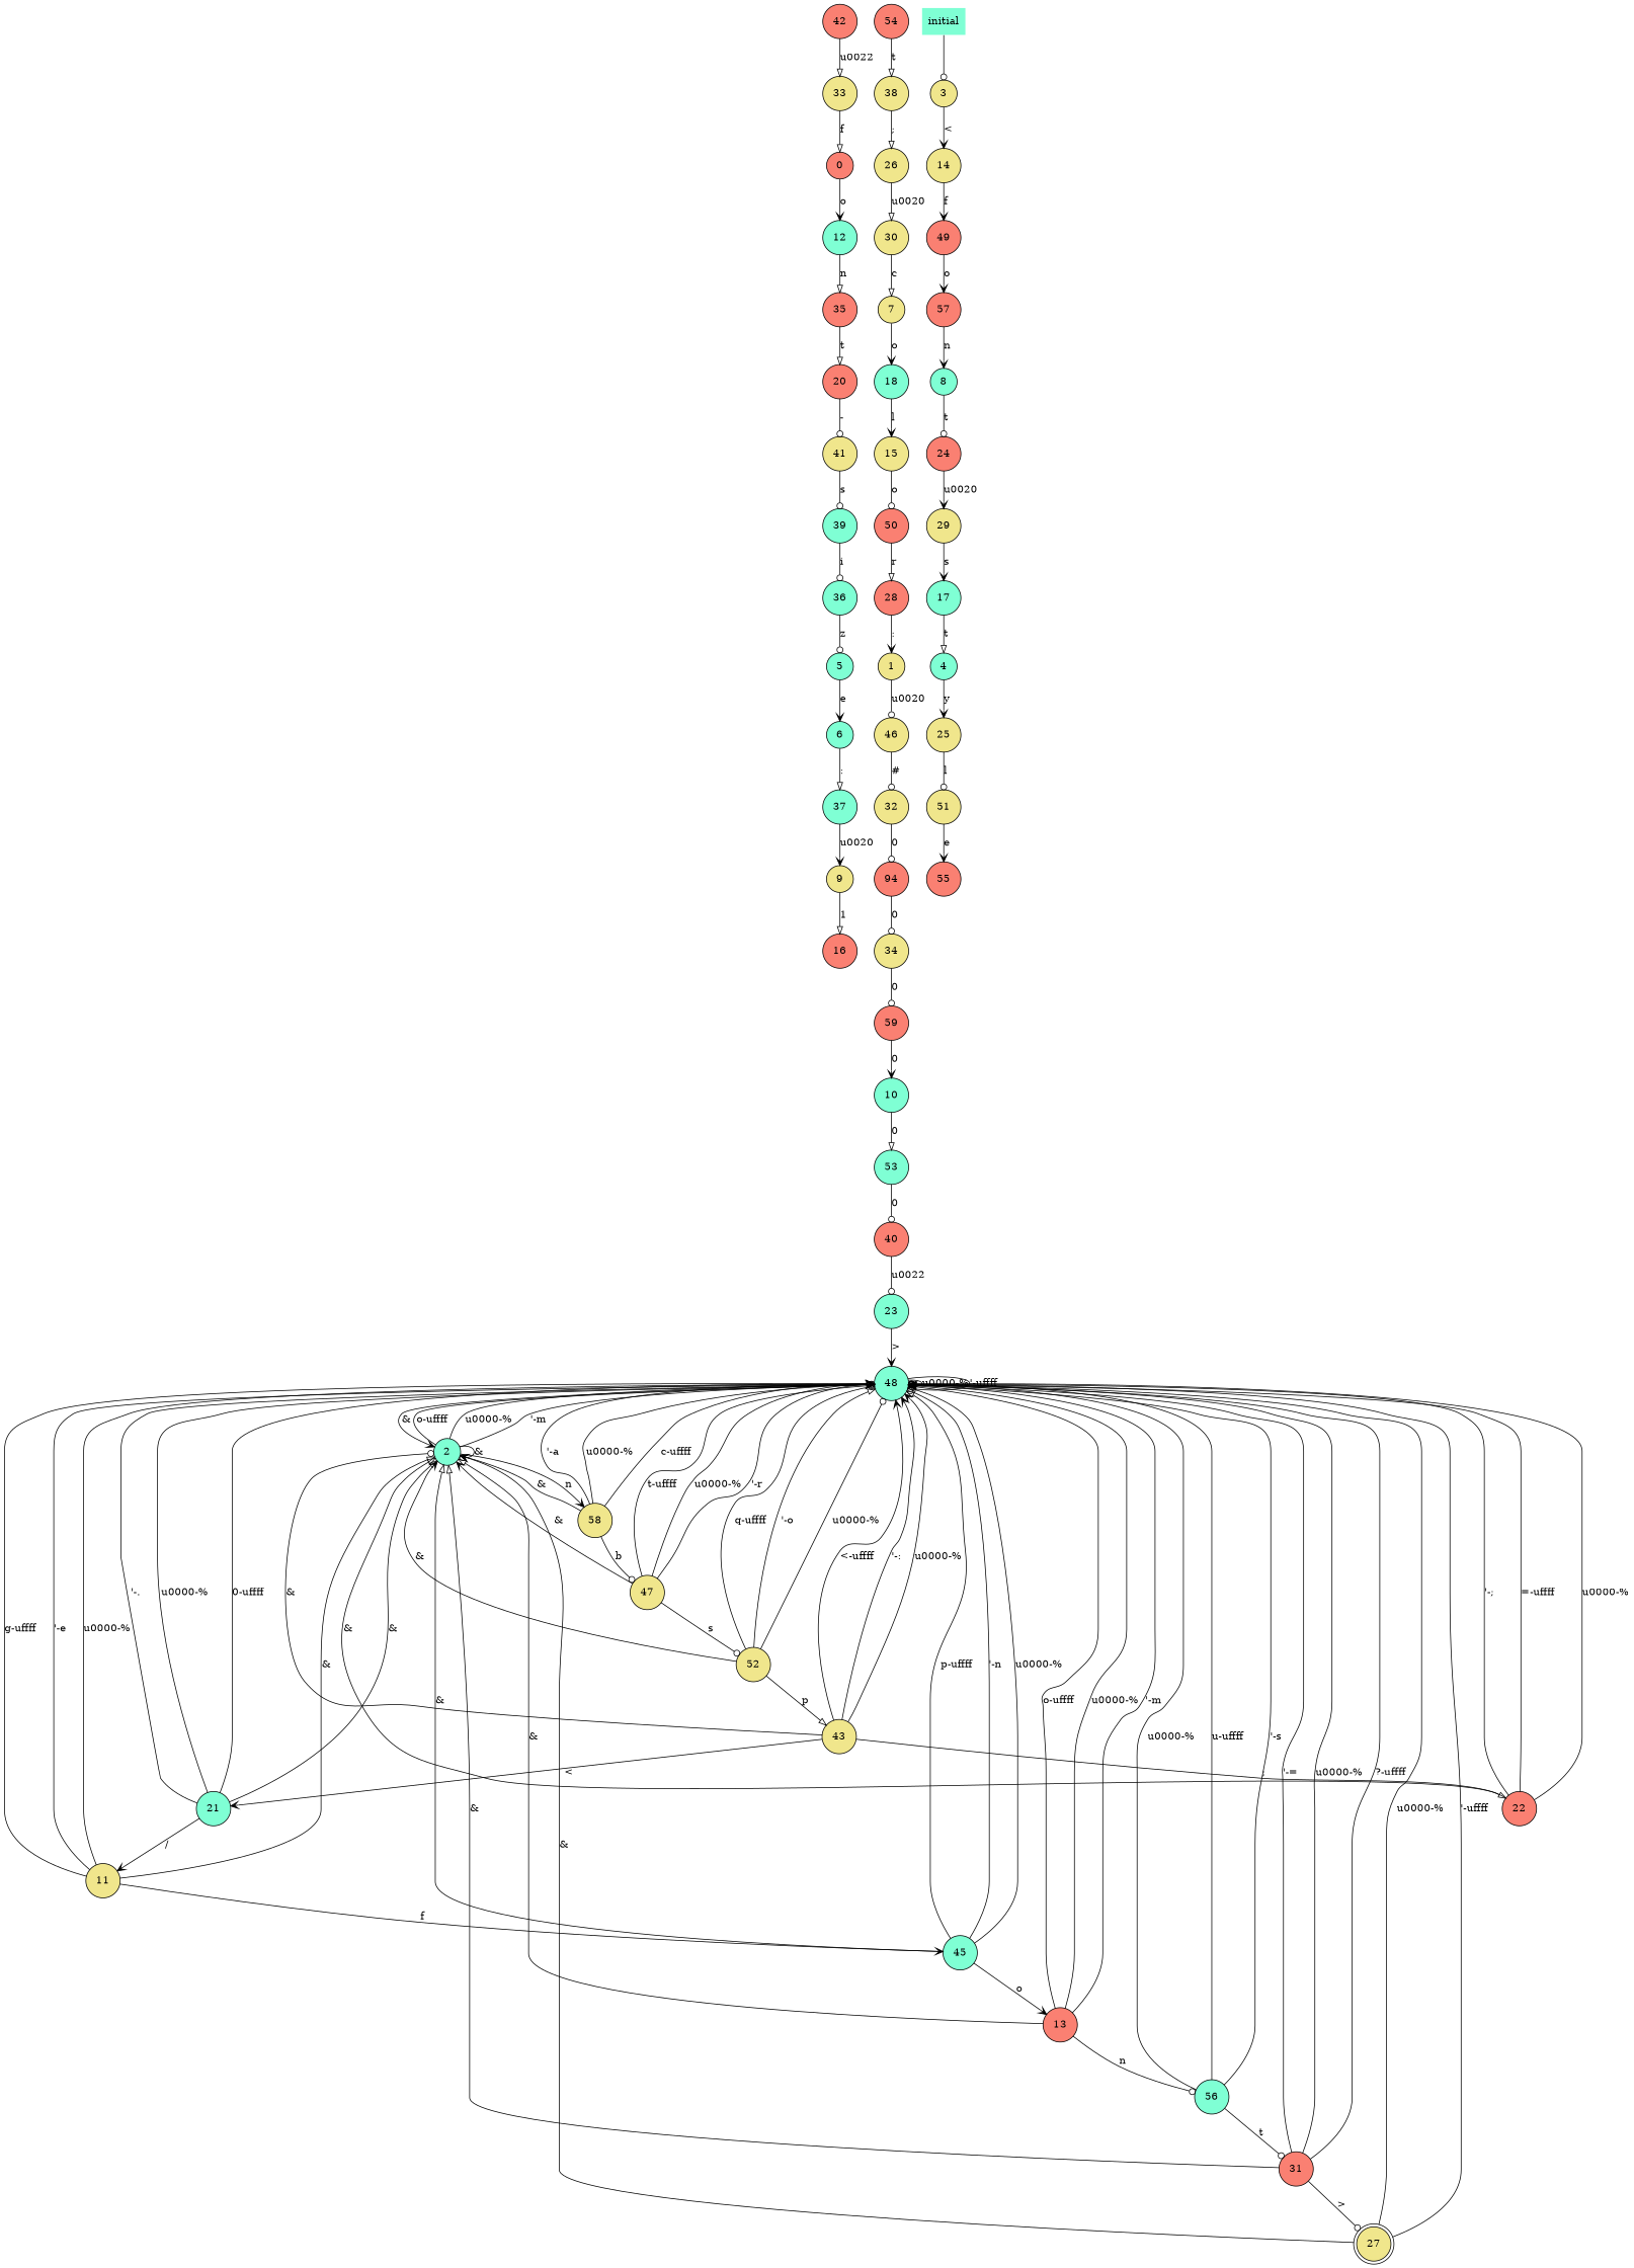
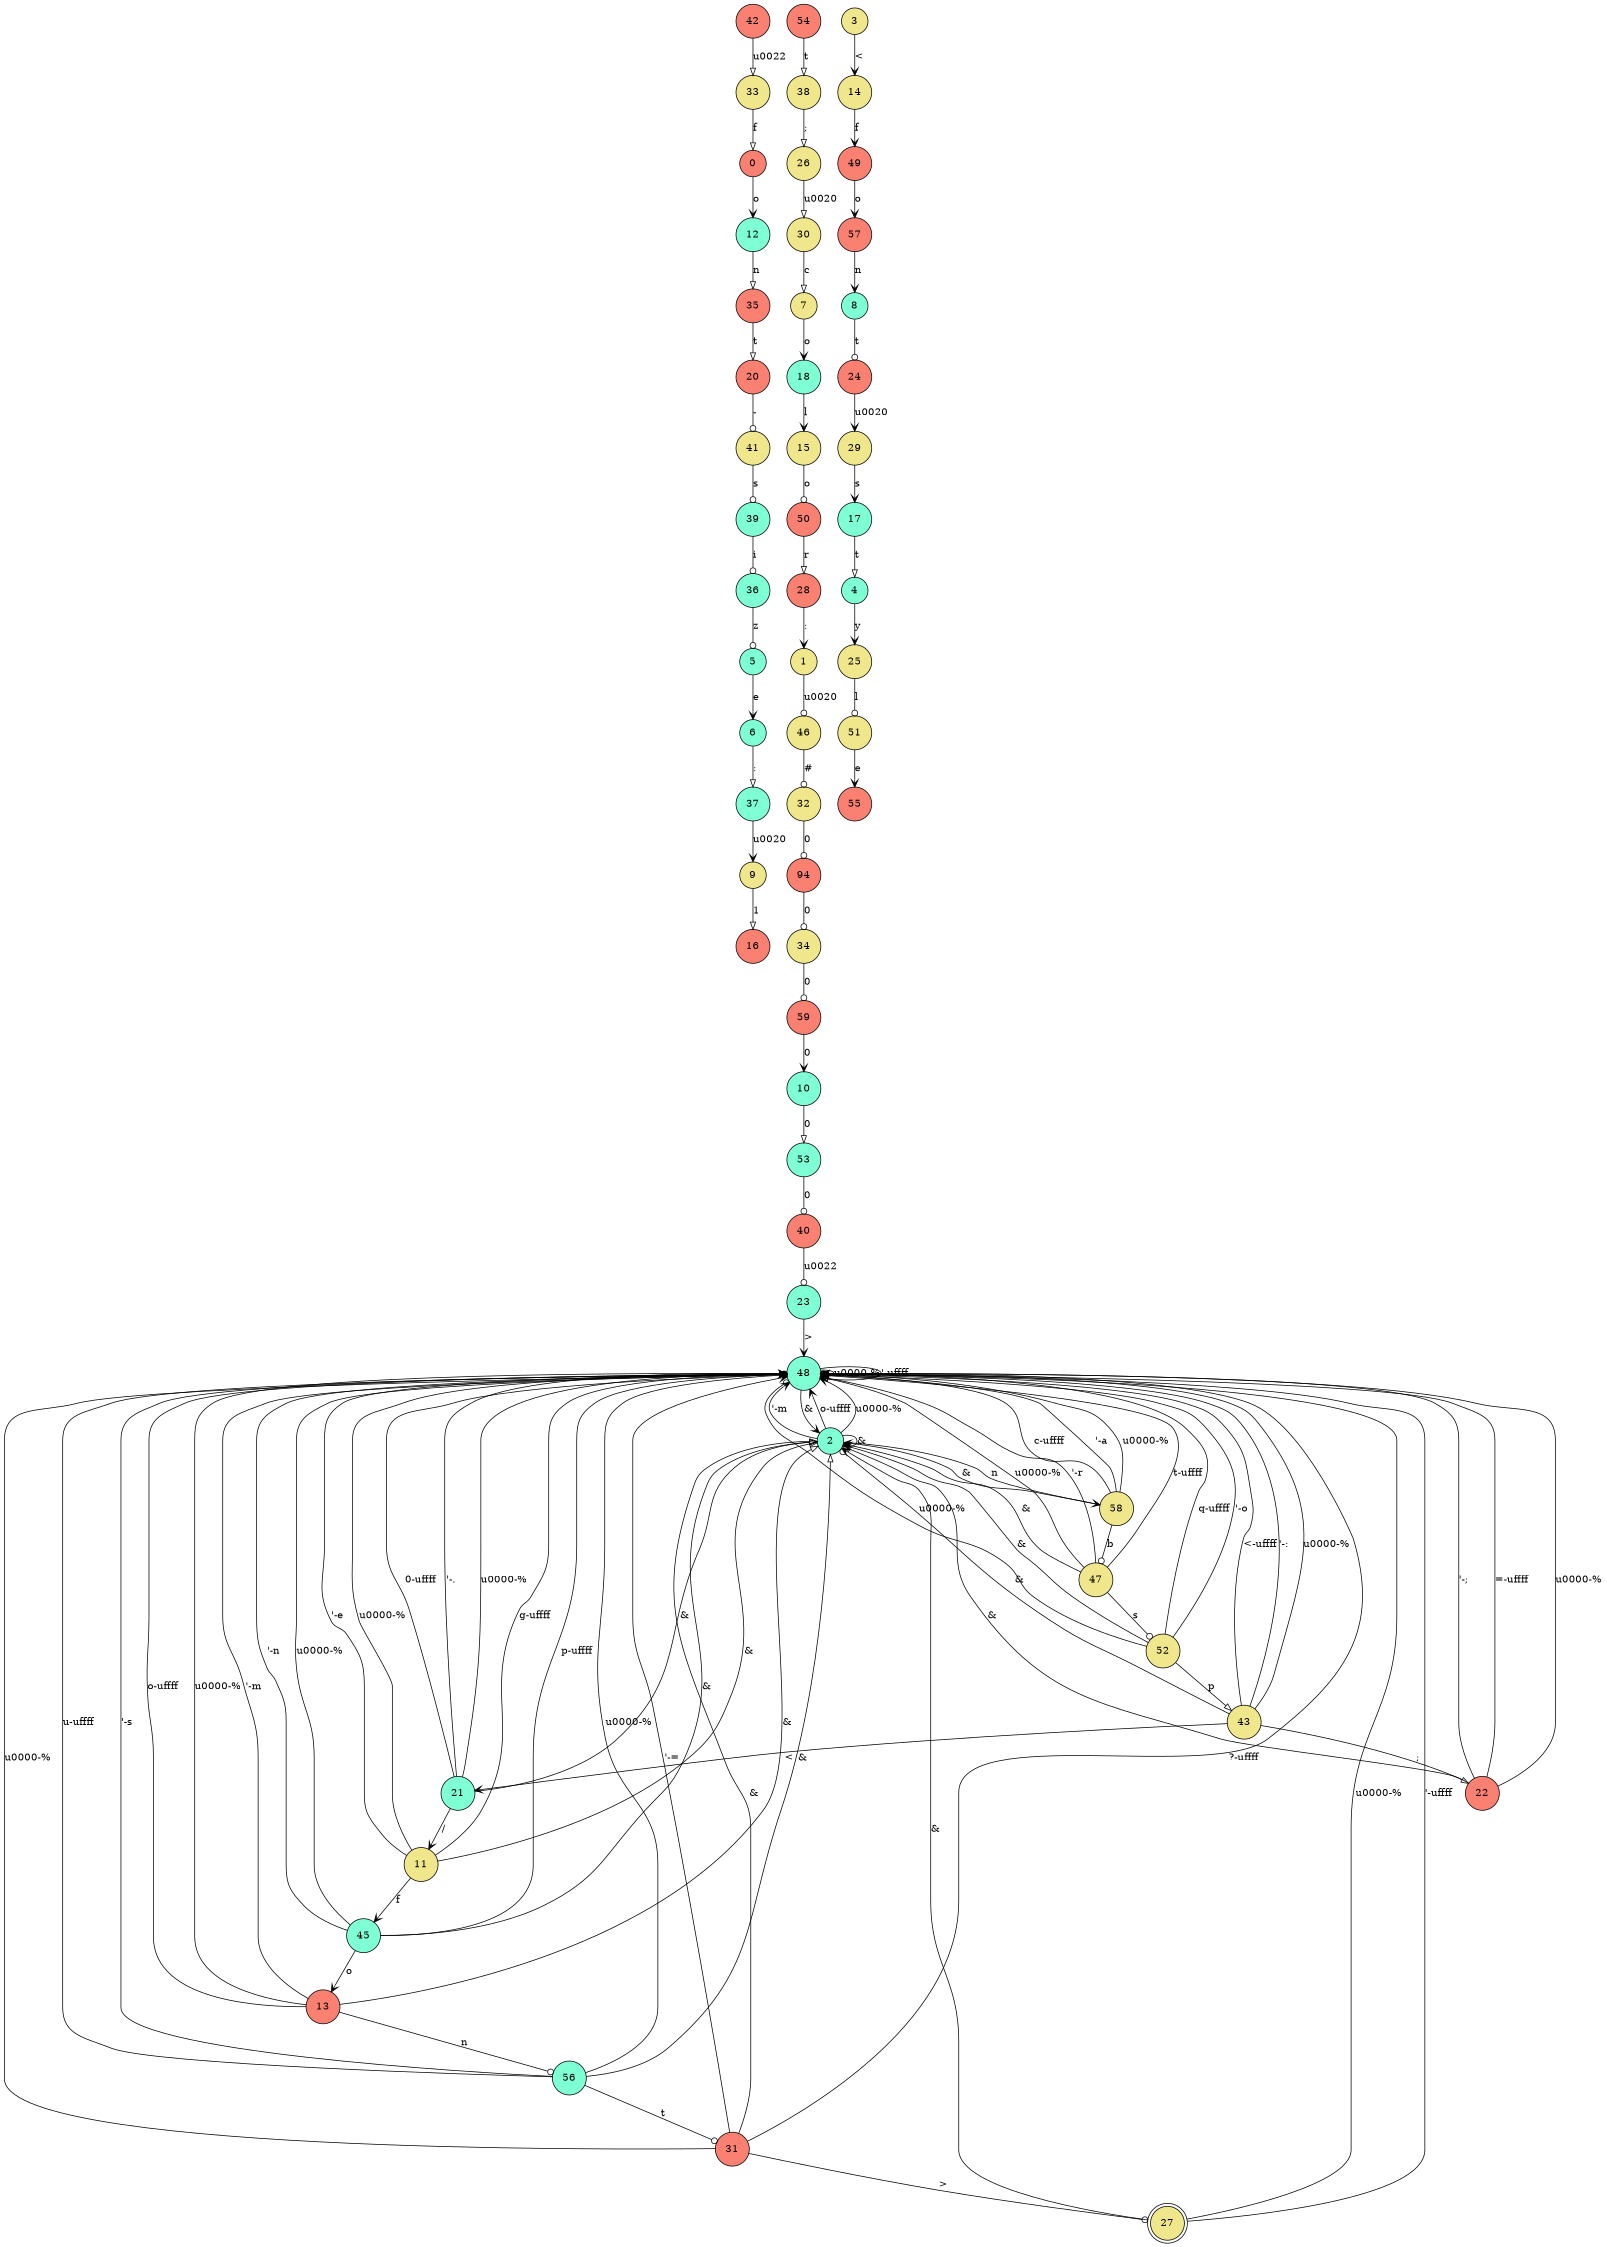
  digraph {
    rankdir=TB
    node [fillcolor=khaki shape=circle style=filled]
    edge [arrowhead=vee]
    0 [fillcolor=salmon]
    12 [fillcolor=aquamarine]
    35 [fillcolor=salmon]
    20 [fillcolor=salmon]
    1
    46
    32
    n8 [fillcolor=salmon label=94]
    2 [fillcolor=aquamarine]
    58
    48 [fillcolor=aquamarine]
    47
    52
    3
    14
    49 [fillcolor=salmon]
-   initial [fillcolor=aquamarine shape=plaintext]
    57 [fillcolor=salmon]
    4 [fillcolor=aquamarine]
    25
    51
    55 [fillcolor=salmon]
    5 [fillcolor=aquamarine]
    6 [fillcolor=aquamarine]
    37 [fillcolor=aquamarine]
    9
    16 [fillcolor=salmon]
    18 [fillcolor=aquamarine]
    7
    15
    50 [fillcolor=salmon]
    8 [fillcolor=aquamarine]
    24 [fillcolor=salmon]
    29
    17 [fillcolor=aquamarine]
    10 [fillcolor=aquamarine]
    53 [fillcolor=aquamarine]
    40 [fillcolor=salmon]
    23 [fillcolor=aquamarine]
    11
    45 [fillcolor=aquamarine]
    13 [fillcolor=salmon]
    56 [fillcolor=aquamarine]
    41
    31 [fillcolor=salmon]
    27 [shape=doublecircle]
    28 [fillcolor=salmon]
    54 [fillcolor=salmon]
    38
    26
    39 [fillcolor=aquamarine]
    36 [fillcolor=aquamarine]
    21 [fillcolor=aquamarine]
    22 [fillcolor=salmon]
    30
    34
    59 [fillcolor=salmon]
    33
    42 [fillcolor=salmon]
    43
    0 -> 12 [label=o]
    12 -> 35 [arrowhead=onormal label=n]
    35 -> 20 [arrowhead=onormal label=t]
    20 -> 41 [arrowhead=odot label="-"]
    1 -> 46 [arrowhead=odot label="\u0020"]
    46 -> 32 [arrowhead=odot label="#"]
    32 -> n8 [arrowhead=odot label=0]
    n8 -> 34 [arrowhead=odot label=0]
    2 -> 2 [arrowhead=odot label="&"]
    2 -> 58 [label=n]
    2 -> 48 [label="o-\uffff"]
    2 -> 48 [label="\u0000-%"]
    2 -> 48 [label="'-m"]
    58 -> 2 [label="&"]
    58 -> 48 [label="'-a"]
    58 -> 48 [arrowhead=odot label="\u0000-%"]
    58 -> 48 [arrowhead=onormal label="c-\uffff"]
    58 -> 47 [arrowhead=odot label=b]
    48 -> 2 [label="&"]
    48 -> 48 [arrowhead=odot label="\u0000-%"]
    48 -> 48 [arrowhead=onormal label="'-\uffff"]
    47 -> 2 [label="&"]
    47 -> 48 [arrowhead=odot label="t-\uffff"]
    47 -> 48 [arrowhead=onormal label="\u0000-%"]
    47 -> 48 [arrowhead=onormal label="'-r"]
    47 -> 52 [arrowhead=odot label=s]
    52 -> 2 [label="&"]
    52 -> 48 [arrowhead=odot label="q-\uffff"]
    52 -> 48 [arrowhead=onormal label="'-o"]
    52 -> 48 [arrowhead=odot label="\u0000-%"]
    52 -> 43 [arrowhead=onormal label=p]
    3 -> 14 [label="<"]
    14 -> 49 [label=f]
    49 -> 57 [label=o]
-   initial -> 3 [arrowhead=odot]
    57 -> 8 [label=n]
    4 -> 25 [label=y]
    25 -> 51 [arrowhead=odot label=l]
    51 -> 55 [label=e]
    5 -> 6 [label=e]
    6 -> 37 [arrowhead=onormal label=":"]
    37 -> 9 [label="\u0020"]
    9 -> 16 [arrowhead=onormal label=1]
    18 -> 15 [label=l]
    7 -> 18 [label=o]
    15 -> 50 [arrowhead=odot label=o]
    50 -> 28 [arrowhead=onormal label=r]
    8 -> 24 [arrowhead=odot label=t]
    24 -> 29 [label="\u0020"]
    29 -> 17 [label=s]
    17 -> 4 [arrowhead=onormal label=t]
    10 -> 53 [arrowhead=onormal label=0]
    53 -> 40 [arrowhead=odot label=0]
    40 -> 23 [arrowhead=odot label="\u0022"]
    23 -> 48 [label=">"]
    11 -> 2 [arrowhead=onormal label="&"]
    11 -> 48 [label="g-\uffff"]
    11 -> 48 [arrowhead=onormal label="'-e"]
    11 -> 48 [arrowhead=odot label="\u0000-%"]
    11 -> 45 [label=f]
    45 -> 2 [arrowhead=onormal label="&"]
    45 -> 48 [arrowhead=onormal label="p-\uffff"]
    45 -> 48 [arrowhead=odot label="'-n"]
    45 -> 48 [arrowhead=odot label="\u0000-%"]
    45 -> 13 [label=o]
    13 -> 2 [arrowhead=onormal label="&"]
    13 -> 48 [arrowhead=onormal label="o-\uffff"]
    13 -> 48 [label="\u0000-%"]
    13 -> 48 [arrowhead=onormal label="'-m"]
    13 -> 56 [arrowhead=odot label=n]
+   56 -> 2 [arrowhead=onormal label="&"]
    56 -> 48 [arrowhead=odot label="\u0000-%"]
    56 -> 48 [arrowhead=odot label="u-\uffff"]
    56 -> 48 [arrowhead=odot label="'-s"]
    56 -> 31 [arrowhead=odot label=t]
    41 -> 39 [arrowhead=odot label=s]
    31 -> 2 [arrowhead=onormal label="&"]
    31 -> 48 [label="'-="]
    31 -> 48 [arrowhead=odot label="\u0000-%"]
    31 -> 48 [arrowhead=onormal label="?-\uffff"]
    31 -> 27 [arrowhead=odot label=">"]
    27 -> 2 [label="&"]
    27 -> 48 [arrowhead=odot label="\u0000-%"]
    27 -> 48 [arrowhead=odot label="'-\uffff"]
    28 -> 1 [label=":"]
    54 -> 38 [arrowhead=onormal label=t]
    38 -> 26 [arrowhead=onormal label=";"]
    26 -> 30 [arrowhead=onormal label="\u0020"]
    39 -> 36 [arrowhead=odot label=i]
    36 -> 5 [arrowhead=odot label=z]
    21 -> 2 [arrowhead=onormal label="&"]
    21 -> 48 [arrowhead=onormal label="'-."]
    21 -> 48 [label="\u0000-%"]
    21 -> 48 [arrowhead=onormal label="0-\uffff"]
    21 -> 11 [label="/"]
    22 -> 2 [arrowhead=onormal label="&"]
    22 -> 48 [arrowhead=onormal label="'-;"]
    22 -> 48 [arrowhead=onormal label="=-\uffff"]
    22 -> 48 [arrowhead=odot label="\u0000-%"]
    30 -> 7 [arrowhead=onormal label=c]
    34 -> 59 [arrowhead=odot label=0]
    59 -> 10 [label=0]
    33 -> 0 [arrowhead=onormal label=f]
    42 -> 33 [arrowhead=onormal label="\u0022"]
    43 -> 2 [arrowhead=odot label="&"]
    43 -> 48 [label="<-\uffff"]
    43 -> 48 [label="'-:"]
    43 -> 48 [label="\u0000-%"]
    43 -> 21 [label="<"]
    43 -> 22 [arrowhead=onormal label=";"]
  }
